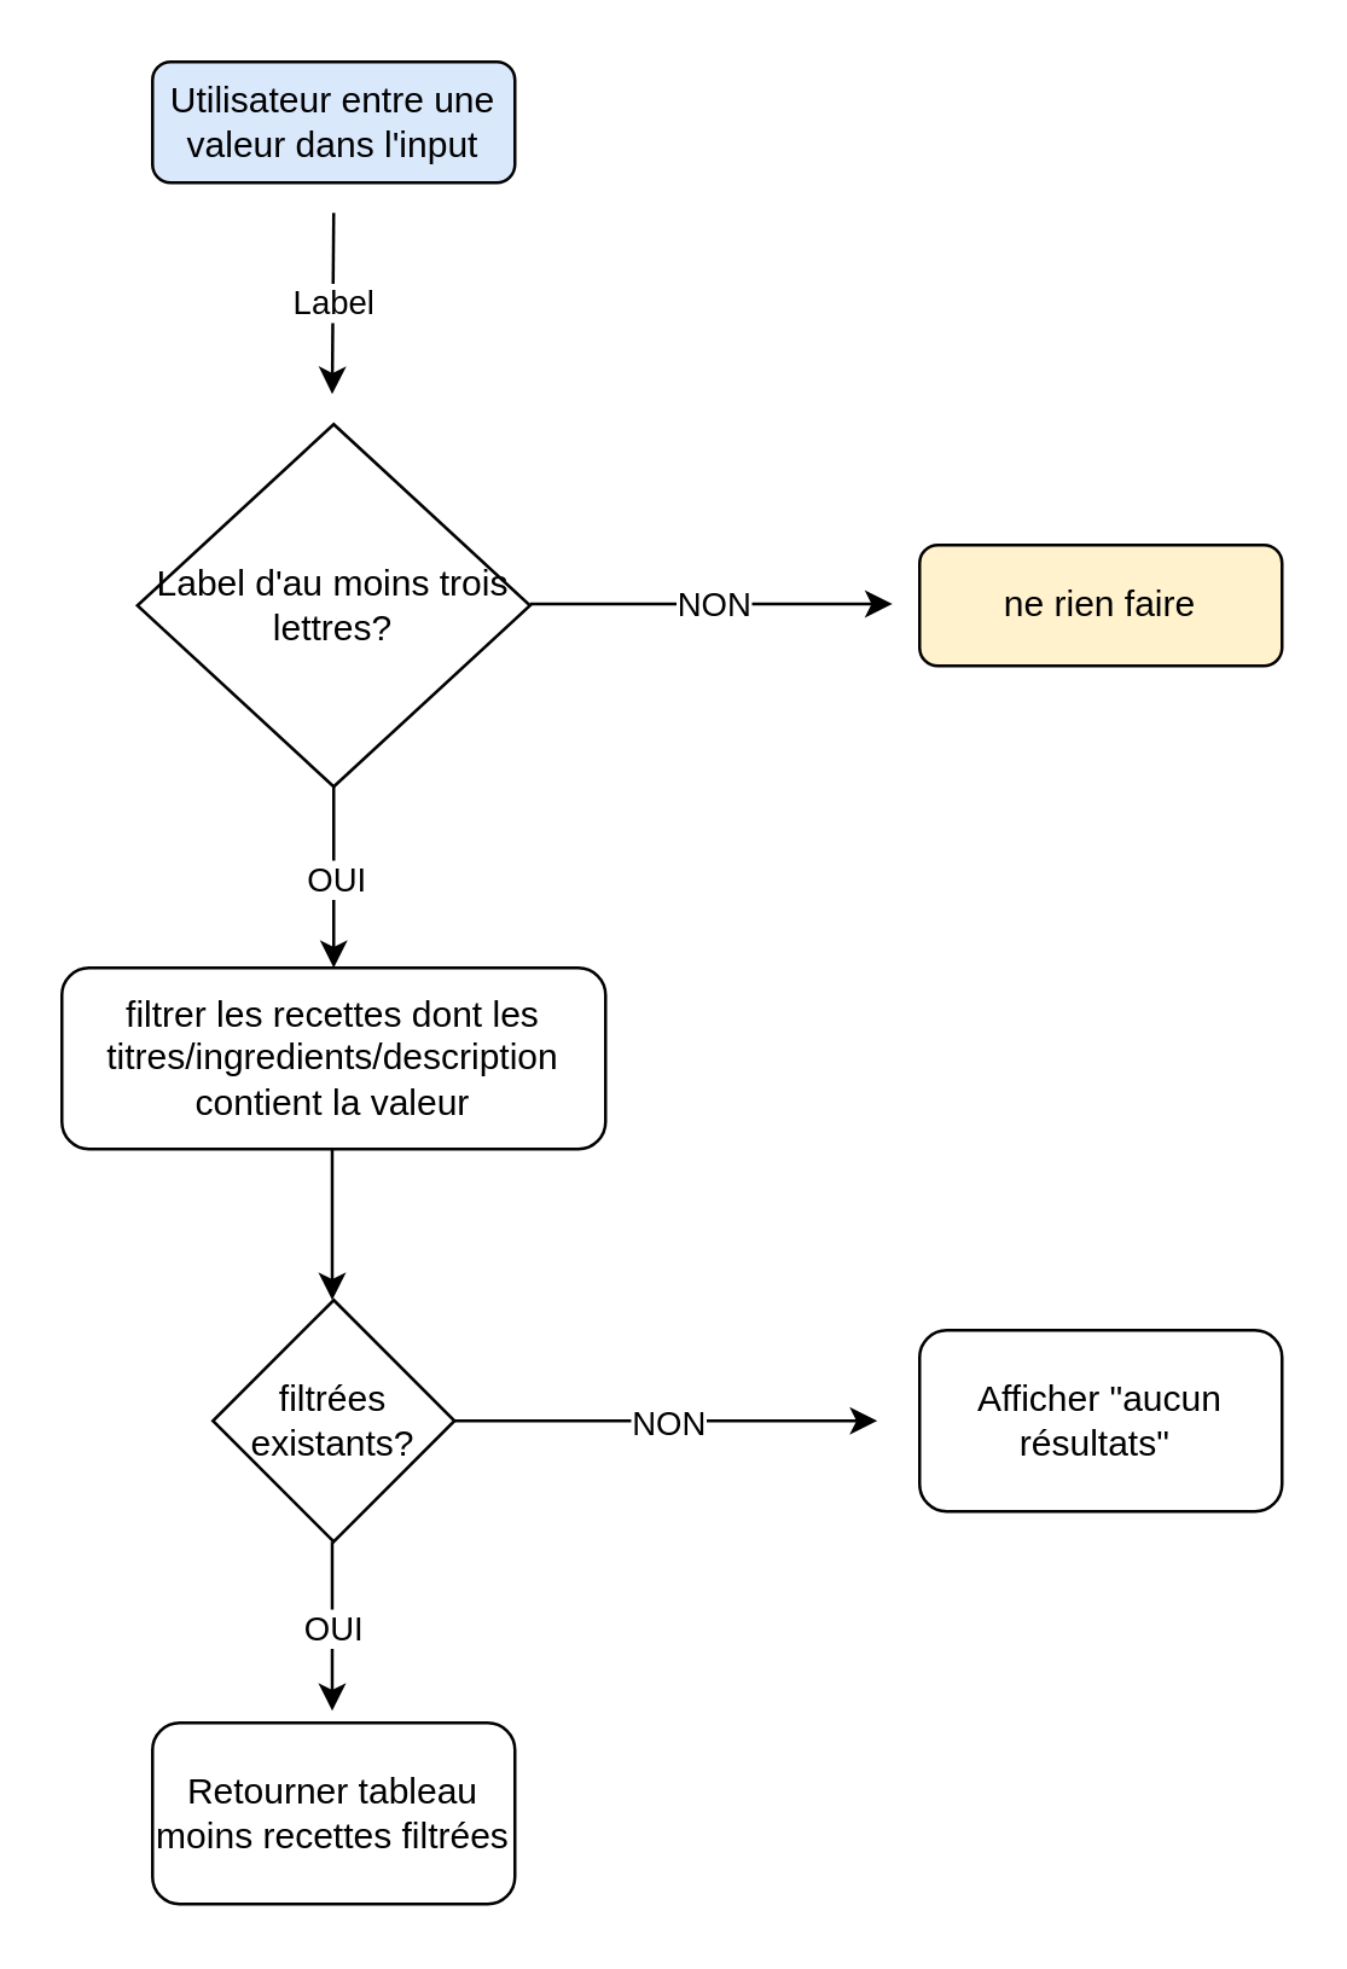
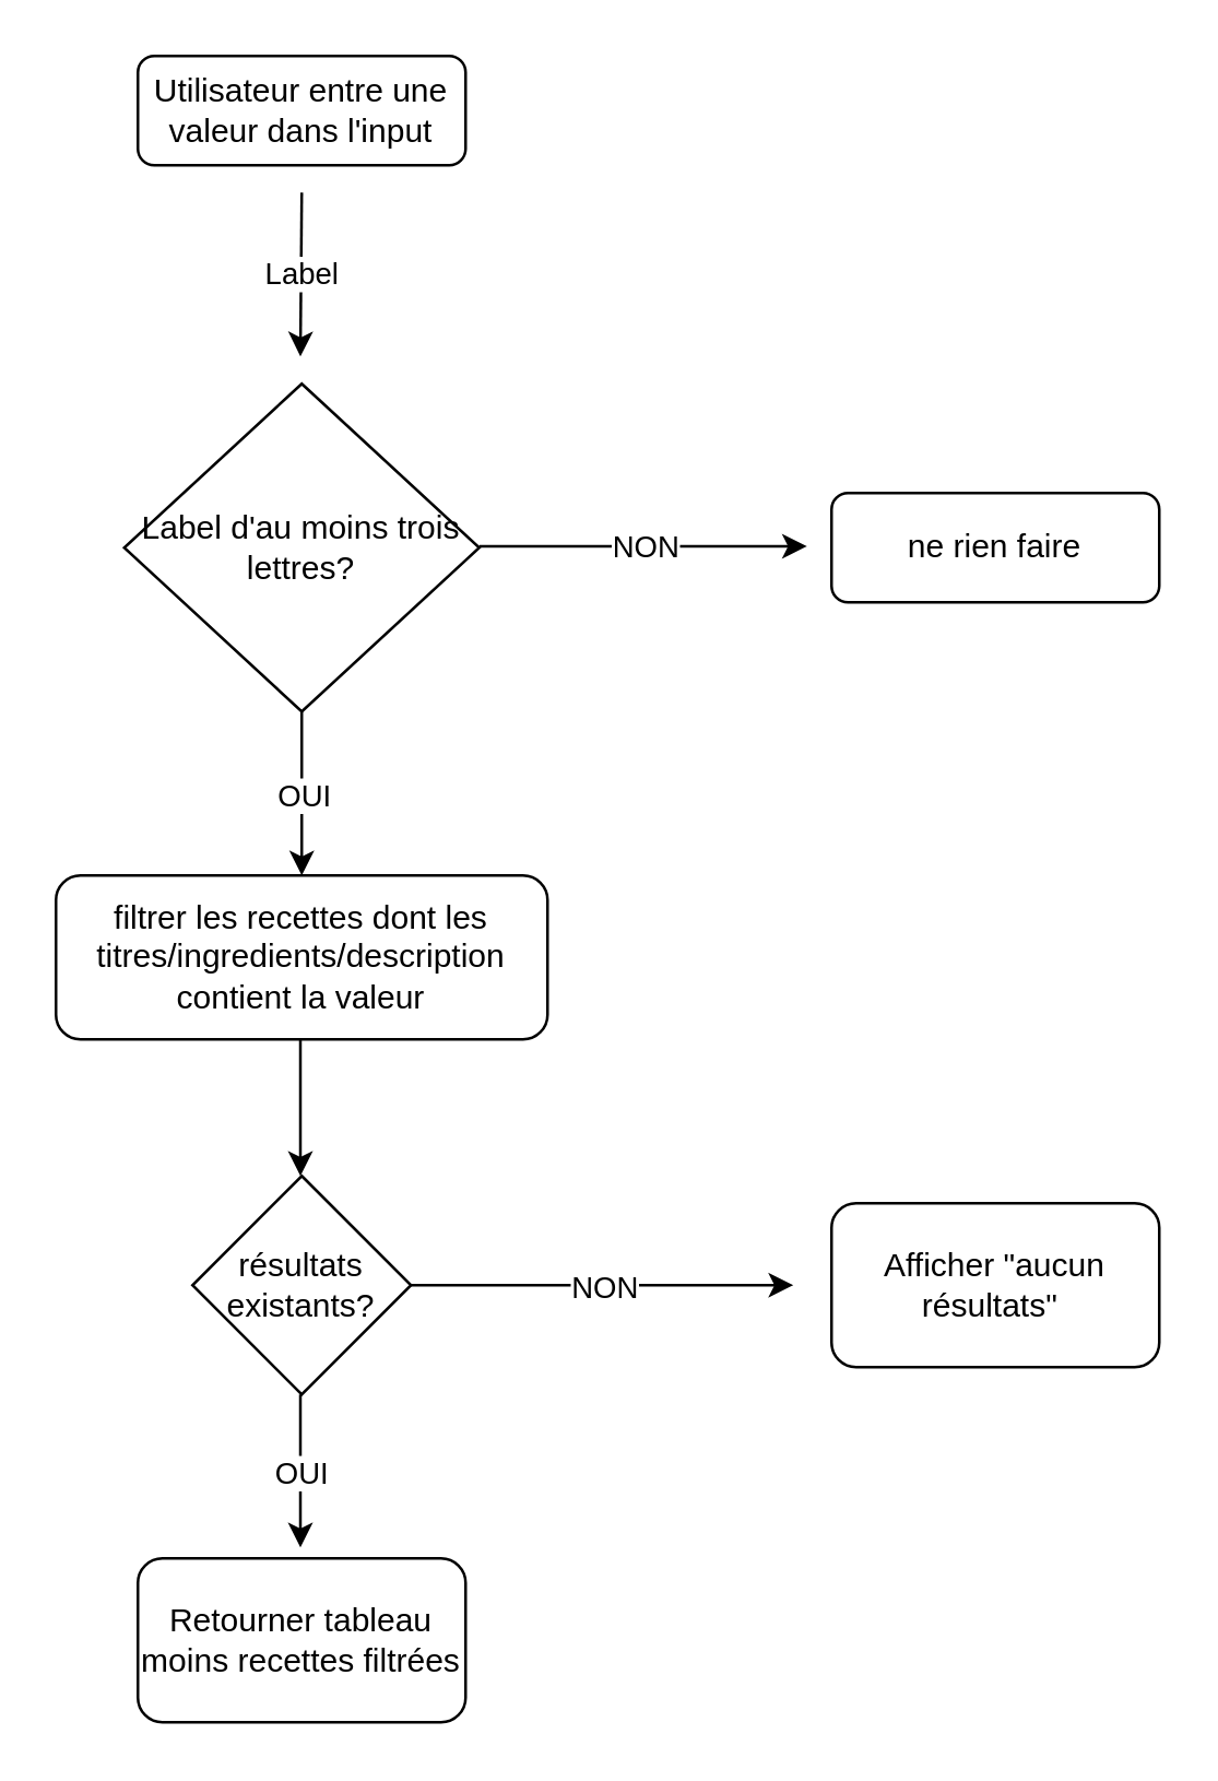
  <mxCell id="0" />
  <mxCell id="1" parent="0" />
- <mxCell id="2" value="Utilisateur entre une valeur dans l'input" style="rounded=1;whiteSpace=wrap;html=1;fontSize=12;glass=0;strokeWidth=1;shadow=0;fillColor=#dae8fc;" parent="1" vertex="1"><mxGeometry x="50" y="20" width="120" height="40" as="geometry" /></mxCell>
- <mxCell id="3" value="ne rien faire" style="rounded=1;whiteSpace=wrap;html=1;fontSize=12;glass=0;strokeWidth=1;shadow=0;fillColor=#fff2cc;" parent="1" vertex="1"><mxGeometry x="304" y="180" width="120" height="40" as="geometry" /></mxCell>
+ <mxCell id="2" value="Utilisateur entre une valeur dans l'input" style="rounded=1;whiteSpace=wrap;html=1;fontSize=12;glass=0;strokeWidth=1;shadow=0;" parent="1" vertex="1"><mxGeometry x="50" y="20" width="120" height="40" as="geometry" /></mxCell>
+ <mxCell id="3" value="ne rien faire" style="rounded=1;whiteSpace=wrap;html=1;fontSize=12;glass=0;strokeWidth=1;shadow=0;" parent="1" vertex="1"><mxGeometry x="304" y="180" width="120" height="40" as="geometry" /></mxCell>
  <mxCell id="4" value="&lt;span&gt;Label d'au moins trois lettres?&lt;/span&gt;" style="rhombus;whiteSpace=wrap;html=1;" vertex="1" parent="1"><mxGeometry x="45" y="140" width="130" height="120" as="geometry" /></mxCell>
  <mxCell id="5" value="" style="endArrow=classic;html=1;" edge="1" parent="1"><mxGeometry relative="1" as="geometry"><mxPoint x="110" y="260" as="sourcePoint" /><mxPoint x="110" y="320" as="targetPoint" /></mxGeometry></mxCell>
  <mxCell id="6" value="OUI" style="edgeLabel;resizable=0;html=1;align=center;verticalAlign=middle;" connectable="0" vertex="1" parent="5"><mxGeometry relative="1" as="geometry" /></mxCell>
  <mxCell id="7" value="" style="endArrow=classic;html=1;" edge="1" parent="1"><mxGeometry relative="1" as="geometry"><mxPoint x="110" y="70" as="sourcePoint" /><mxPoint x="109.5" y="130" as="targetPoint" /></mxGeometry></mxCell>
  <mxCell id="8" value="Label" style="edgeLabel;resizable=0;html=1;align=center;verticalAlign=middle;" connectable="0" vertex="1" parent="7"><mxGeometry relative="1" as="geometry" /></mxCell>
  <mxCell id="9" value="" style="endArrow=classic;html=1;" edge="1" parent="1"><mxGeometry relative="1" as="geometry"><mxPoint x="175" y="199.5" as="sourcePoint" /><mxPoint x="295" y="199.5" as="targetPoint" /><Array as="points" /></mxGeometry></mxCell>
  <mxCell id="10" value="NON" style="edgeLabel;resizable=0;html=1;align=center;verticalAlign=middle;" connectable="0" vertex="1" parent="9"><mxGeometry relative="1" as="geometry" /></mxCell>
  <mxCell id="11" value="filtrer les recettes dont les titres/ingredients/description contient la valeur" style="rounded=1;whiteSpace=wrap;html=1;" vertex="1" parent="1"><mxGeometry x="20" y="320" width="180" height="60" as="geometry" /></mxCell>
  <mxCell id="12" value="" style="endArrow=classic;html=1;" edge="1" parent="1"><mxGeometry width="50" height="50" relative="1" as="geometry"><mxPoint x="109.5" y="380" as="sourcePoint" /><mxPoint x="109.5" y="430" as="targetPoint" /></mxGeometry></mxCell>
- <mxCell id="13" value="filtrées existants?" style="rhombus;whiteSpace=wrap;html=1;" vertex="1" parent="1"><mxGeometry x="70" y="430" width="80" height="80" as="geometry" /></mxCell>
+ <mxCell id="13" value="résultats existants?" style="rhombus;whiteSpace=wrap;html=1;" vertex="1" parent="1"><mxGeometry x="70" y="430" width="80" height="80" as="geometry" /></mxCell>
  <mxCell id="14" value="" style="endArrow=classic;html=1;exitX=1;exitY=0.5;exitDx=0;exitDy=0;" edge="1" parent="1" source="13"><mxGeometry relative="1" as="geometry"><mxPoint x="170" y="469.5" as="sourcePoint" /><mxPoint x="290" y="470" as="targetPoint" /></mxGeometry></mxCell>
  <mxCell id="15" value="NON" style="edgeLabel;resizable=0;html=1;align=center;verticalAlign=middle;" connectable="0" vertex="1" parent="14"><mxGeometry relative="1" as="geometry" /></mxCell>
  <mxCell id="16" value="Afficher &quot;aucun résultats&quot;&amp;nbsp;" style="rounded=1;whiteSpace=wrap;html=1;" vertex="1" parent="1"><mxGeometry x="304" y="440" width="120" height="60" as="geometry" /></mxCell>
  <mxCell id="17" value="" style="endArrow=classic;html=1;" edge="1" parent="1"><mxGeometry relative="1" as="geometry"><mxPoint x="109.5" y="510" as="sourcePoint" /><mxPoint x="109.5" y="566" as="targetPoint" /></mxGeometry></mxCell>
  <mxCell id="18" value="OUI" style="edgeLabel;resizable=0;html=1;align=center;verticalAlign=middle;" connectable="0" vertex="1" parent="17"><mxGeometry relative="1" as="geometry" /></mxCell>
  <mxCell id="19" value="Retourner tableau moins recettes filtrées" style="rounded=1;whiteSpace=wrap;html=1;" vertex="1" parent="1"><mxGeometry x="50" y="570" width="120" height="60" as="geometry" /></mxCell>
